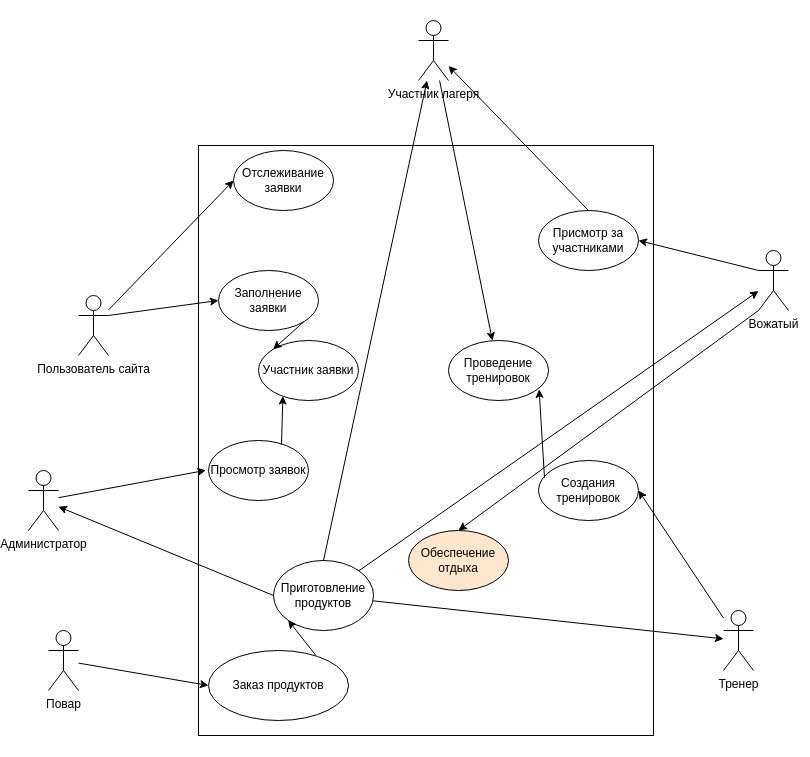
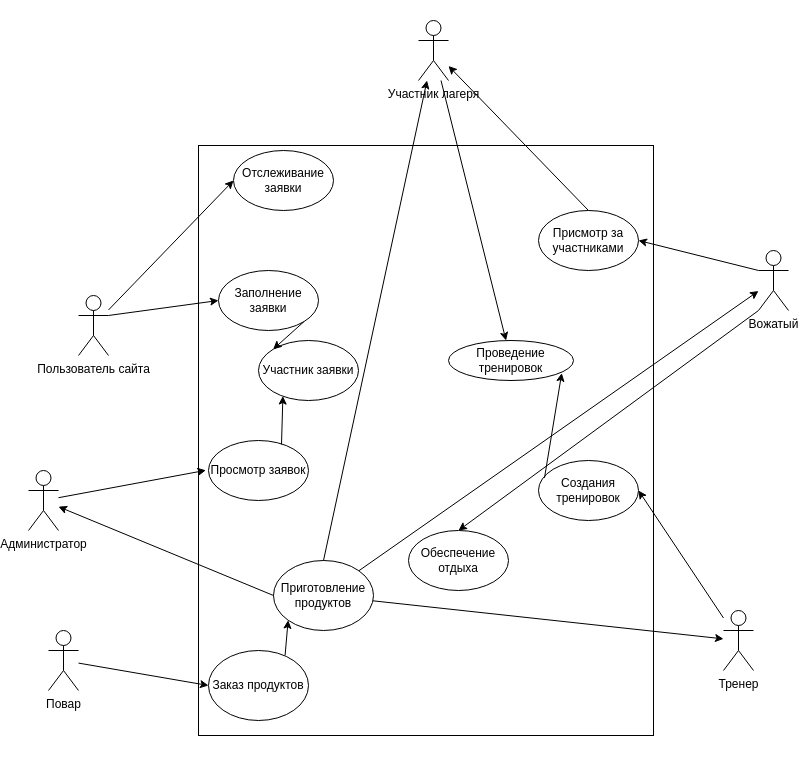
  <mxCell id="0" />
  <mxCell id="1" parent="0" />
  <mxCell id="2" value="" style="rounded=0;whiteSpace=wrap;html=1;" vertex="1" parent="1"><mxGeometry x="190" y="145" width="455" height="590" as="geometry" /></mxCell>
  <mxCell id="3" value="Пользователь сайта" style="shape=umlActor;verticalLabelPosition=bottom;verticalAlign=top;html=1;outlineConnect=0;" vertex="1" parent="1"><mxGeometry x="70" y="295" width="30" height="60" as="geometry" /></mxCell>
  <mxCell id="4" value="Администратор" style="shape=umlActor;verticalLabelPosition=bottom;verticalAlign=top;html=1;outlineConnect=0;" vertex="1" parent="1"><mxGeometry x="20" y="470" width="30" height="60" as="geometry" /></mxCell>
  <mxCell id="5" value="Просмотр заявок" style="ellipse;whiteSpace=wrap;html=1;" vertex="1" parent="1"><mxGeometry x="200" y="440" width="100" height="60" as="geometry" /></mxCell>
  <mxCell id="6" value="Заполнение заявки" style="ellipse;whiteSpace=wrap;html=1;" vertex="1" parent="1"><mxGeometry x="210" y="270" width="100" height="60" as="geometry" /></mxCell>
  <mxCell id="7" value="Отслеживание заявки" style="ellipse;whiteSpace=wrap;html=1;" vertex="1" parent="1"><mxGeometry x="225" y="150" width="100" height="60" as="geometry" /></mxCell>
  <mxCell id="8" value="Тренер" style="shape=umlActor;verticalLabelPosition=bottom;verticalAlign=top;html=1;outlineConnect=0;" vertex="1" parent="1"><mxGeometry x="715" y="610" width="30" height="60" as="geometry" /></mxCell>
  <mxCell id="9" value="Создания тренировок" style="ellipse;whiteSpace=wrap;html=1;" vertex="1" parent="1"><mxGeometry x="530" y="460" width="100" height="60" as="geometry" /></mxCell>
  <mxCell id="10" value="Вожатый" style="shape=umlActor;verticalLabelPosition=bottom;verticalAlign=top;html=1;outlineConnect=0;" vertex="1" parent="1"><mxGeometry x="750" y="250" width="30" height="60" as="geometry" /></mxCell>
  <mxCell id="11" value="Присмотр за участниками" style="ellipse;whiteSpace=wrap;html=1;" vertex="1" parent="1"><mxGeometry x="530" y="210" width="100" height="60" as="geometry" /></mxCell>
  <mxCell id="12" value="Повар" style="shape=umlActor;verticalLabelPosition=bottom;verticalAlign=top;html=1;outlineConnect=0;" vertex="1" parent="1"><mxGeometry x="40" y="630" width="30" height="60" as="geometry" /></mxCell>
- <mxCell id="13" value="Заказ продуктов" style="ellipse;whiteSpace=wrap;html=1;" vertex="1" parent="1"><mxGeometry x="200" y="650" width="140" height="70" as="geometry" /></mxCell>
+ <mxCell id="13" value="Заказ продуктов" style="ellipse;whiteSpace=wrap;html=1;" vertex="1" parent="1"><mxGeometry x="200" y="650" width="100" height="70" as="geometry" /></mxCell>
  <mxCell id="14" value="Участник лагеря" style="shape=umlActor;verticalLabelPosition=bottom;verticalAlign=top;html=1;outlineConnect=0;" vertex="1" parent="1"><mxGeometry x="410" y="20" width="30" height="60" as="geometry" /></mxCell>
  <mxCell id="15" value="" style="endArrow=classic;html=1;rounded=0;exitX=1;exitY=0.333;exitDx=0;exitDy=0;exitPerimeter=0;entryX=0;entryY=0.5;entryDx=0;entryDy=0;" edge="1" parent="1" source="3" target="6"><mxGeometry width="50" height="50" relative="1" as="geometry"><mxPoint x="130" y="300" as="sourcePoint" /><mxPoint x="190" y="260" as="targetPoint" /></mxGeometry></mxCell>
  <mxCell id="16" value="" style="endArrow=classic;html=1;rounded=0;entryX=0;entryY=0.5;entryDx=0;entryDy=0;" edge="1" parent="1" source="3" target="7"><mxGeometry width="50" height="50" relative="1" as="geometry"><mxPoint x="100" y="330" as="sourcePoint" /><mxPoint x="230" y="260" as="targetPoint" /></mxGeometry></mxCell>
  <mxCell id="17" value="" style="endArrow=classic;html=1;rounded=0;exitX=0;exitY=0.333;exitDx=0;exitDy=0;exitPerimeter=0;entryX=1;entryY=0.5;entryDx=0;entryDy=0;" edge="1" parent="1" source="10" target="11"><mxGeometry width="50" height="50" relative="1" as="geometry"><mxPoint x="680" y="280" as="sourcePoint" /><mxPoint x="730" y="230" as="targetPoint" /></mxGeometry></mxCell>
  <mxCell id="18" value="" style="endArrow=classic;html=1;rounded=0;exitX=0.5;exitY=0;exitDx=0;exitDy=0;" edge="1" parent="1" source="11" target="14"><mxGeometry width="50" height="50" relative="1" as="geometry"><mxPoint x="690" y="290" as="sourcePoint" /><mxPoint x="740" y="240" as="targetPoint" /></mxGeometry></mxCell>
  <mxCell id="19" value="" style="endArrow=classic;html=1;rounded=0;entryX=-0.026;entryY=0.497;entryDx=0;entryDy=0;entryPerimeter=0;" edge="1" parent="1" source="4" target="5"><mxGeometry width="50" height="50" relative="1" as="geometry"><mxPoint x="60" y="610" as="sourcePoint" /><mxPoint x="160" y="500" as="targetPoint" /></mxGeometry></mxCell>
- <mxCell id="20" value="Проведение тренировок" style="ellipse;whiteSpace=wrap;html=1;" vertex="1" parent="1"><mxGeometry x="440" y="340" width="100" height="60" as="geometry" /></mxCell>
+ <mxCell id="20" value="Проведение тренировок" style="ellipse;whiteSpace=wrap;html=1;" vertex="1" parent="1"><mxGeometry x="440" y="340" width="125" height="40" as="geometry" /></mxCell>
  <mxCell id="21" value="" style="endArrow=classic;html=1;rounded=0;entryX=1;entryY=0.5;entryDx=0;entryDy=0;" edge="1" parent="1" source="8" target="9"><mxGeometry width="50" height="50" relative="1" as="geometry"><mxPoint x="680" y="495" as="sourcePoint" /><mxPoint x="530" y="470" as="targetPoint" /></mxGeometry></mxCell>
  <mxCell id="22" value="" style="endArrow=classic;html=1;rounded=0;exitX=0.06;exitY=0.289;exitDx=0;exitDy=0;exitPerimeter=0;entryX=0.906;entryY=0.815;entryDx=0;entryDy=0;entryPerimeter=0;" edge="1" parent="1" source="9" target="20"><mxGeometry width="50" height="50" relative="1" as="geometry"><mxPoint x="760" y="310" as="sourcePoint" /><mxPoint x="610" y="285" as="targetPoint" /></mxGeometry></mxCell>
  <mxCell id="23" value="" style="endArrow=classic;html=1;rounded=0;" edge="1" parent="1" source="14" target="20"><mxGeometry width="50" height="50" relative="1" as="geometry"><mxPoint x="420" y="100" as="sourcePoint" /><mxPoint x="365" y="20" as="targetPoint" /></mxGeometry></mxCell>
  <mxCell id="24" value="Участник заявки" style="ellipse;whiteSpace=wrap;html=1;" vertex="1" parent="1"><mxGeometry x="250" y="340" width="100" height="60" as="geometry" /></mxCell>
  <mxCell id="25" value="" style="endArrow=classic;html=1;rounded=0;entryX=0;entryY=0;entryDx=0;entryDy=0;exitX=1;exitY=1;exitDx=0;exitDy=0;" edge="1" parent="1" source="6" target="24"><mxGeometry width="50" height="50" relative="1" as="geometry"><mxPoint x="340" y="263" as="sourcePoint" /><mxPoint x="450" y="267" as="targetPoint" /></mxGeometry></mxCell>
  <mxCell id="26" value="" style="endArrow=classic;html=1;rounded=0;entryX=0.244;entryY=0.926;entryDx=0;entryDy=0;entryPerimeter=0;exitX=0.73;exitY=0.064;exitDx=0;exitDy=0;exitPerimeter=0;" edge="1" parent="1" source="5" target="24"><mxGeometry width="50" height="50" relative="1" as="geometry"><mxPoint x="70" y="520" as="sourcePoint" /><mxPoint x="232" y="520" as="targetPoint" /></mxGeometry></mxCell>
  <mxCell id="27" value="" style="endArrow=classic;html=1;rounded=0;entryX=0;entryY=0.5;entryDx=0;entryDy=0;" edge="1" parent="1" source="12" target="13"><mxGeometry width="50" height="50" relative="1" as="geometry"><mxPoint x="80" y="530" as="sourcePoint" /><mxPoint x="242" y="530" as="targetPoint" /></mxGeometry></mxCell>
  <mxCell id="28" value="Приготовление продуктов" style="ellipse;whiteSpace=wrap;html=1;" vertex="1" parent="1"><mxGeometry x="265" y="560" width="100" height="70" as="geometry" /></mxCell>
  <mxCell id="29" value="" style="endArrow=classic;html=1;rounded=0;entryX=0;entryY=1;entryDx=0;entryDy=0;exitX=0.766;exitY=0.068;exitDx=0;exitDy=0;exitPerimeter=0;" edge="1" parent="1" source="13" target="28"><mxGeometry width="50" height="50" relative="1" as="geometry"><mxPoint x="140" y="671" as="sourcePoint" /><mxPoint x="225" y="675" as="targetPoint" /></mxGeometry></mxCell>
  <mxCell id="30" value="" style="endArrow=classic;html=1;rounded=0;exitX=0.5;exitY=0;exitDx=0;exitDy=0;" edge="1" parent="1" source="28" target="14"><mxGeometry width="50" height="50" relative="1" as="geometry"><mxPoint x="150" y="681" as="sourcePoint" /><mxPoint x="235" y="685" as="targetPoint" /></mxGeometry></mxCell>
  <mxCell id="31" value="" style="endArrow=classic;html=1;rounded=0;exitX=0;exitY=0.5;exitDx=0;exitDy=0;" edge="1" parent="1" source="28" target="4"><mxGeometry width="50" height="50" relative="1" as="geometry"><mxPoint x="210" y="570" as="sourcePoint" /><mxPoint x="295" y="574" as="targetPoint" /></mxGeometry></mxCell>
  <mxCell id="32" value="" style="endArrow=classic;html=1;rounded=0;" edge="1" parent="1" source="28" target="8"><mxGeometry width="50" height="50" relative="1" as="geometry"><mxPoint x="390" y="580" as="sourcePoint" /><mxPoint x="475" y="584" as="targetPoint" /></mxGeometry></mxCell>
  <mxCell id="33" value="" style="endArrow=classic;html=1;rounded=0;exitX=1;exitY=0;exitDx=0;exitDy=0;" edge="1" parent="1" source="28" target="10"><mxGeometry width="50" height="50" relative="1" as="geometry"><mxPoint x="405" y="526" as="sourcePoint" /><mxPoint x="490" y="530" as="targetPoint" /></mxGeometry></mxCell>
  <mxCell id="34" value="" style="endArrow=classic;html=1;rounded=0;exitX=0;exitY=1;exitDx=0;exitDy=0;exitPerimeter=0;entryX=0.5;entryY=0;entryDx=0;entryDy=0;" edge="1" parent="1" source="10" target="35"><mxGeometry width="50" height="50" relative="1" as="geometry"><mxPoint x="885" y="350" as="sourcePoint" /><mxPoint x="1280" y="100" as="targetPoint" /></mxGeometry></mxCell>
- <mxCell id="35" value="Обеспечение отдыха" style="ellipse;whiteSpace=wrap;html=1;fillColor=#ffe6cc;" vertex="1" parent="1"><mxGeometry x="400" y="530" width="100" height="60" as="geometry" /></mxCell>
+ <mxCell id="35" value="Обеспечение отдыха" style="ellipse;whiteSpace=wrap;html=1;" vertex="1" parent="1"><mxGeometry x="400" y="530" width="100" height="60" as="geometry" /></mxCell>
